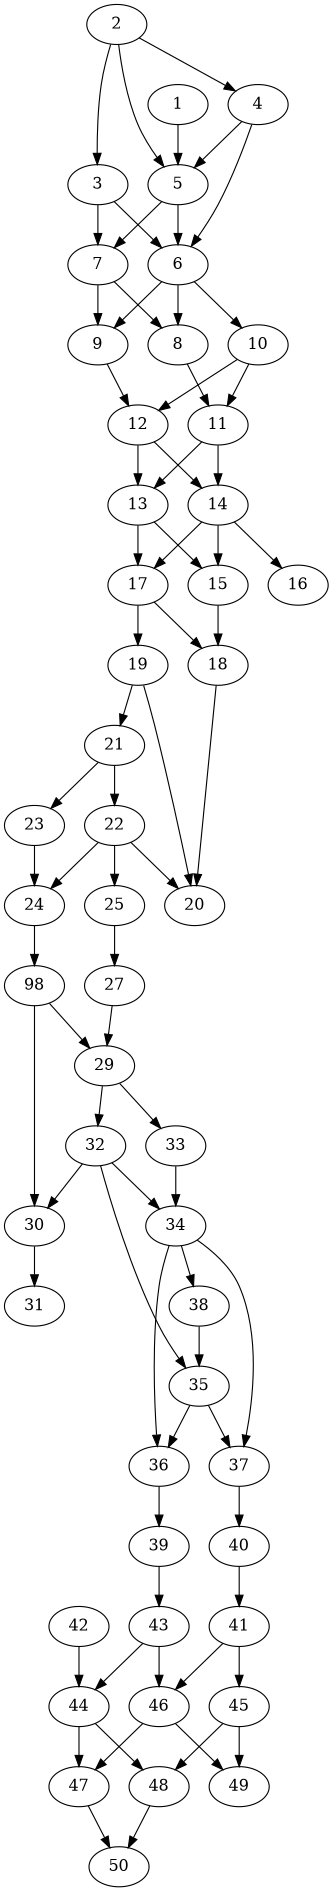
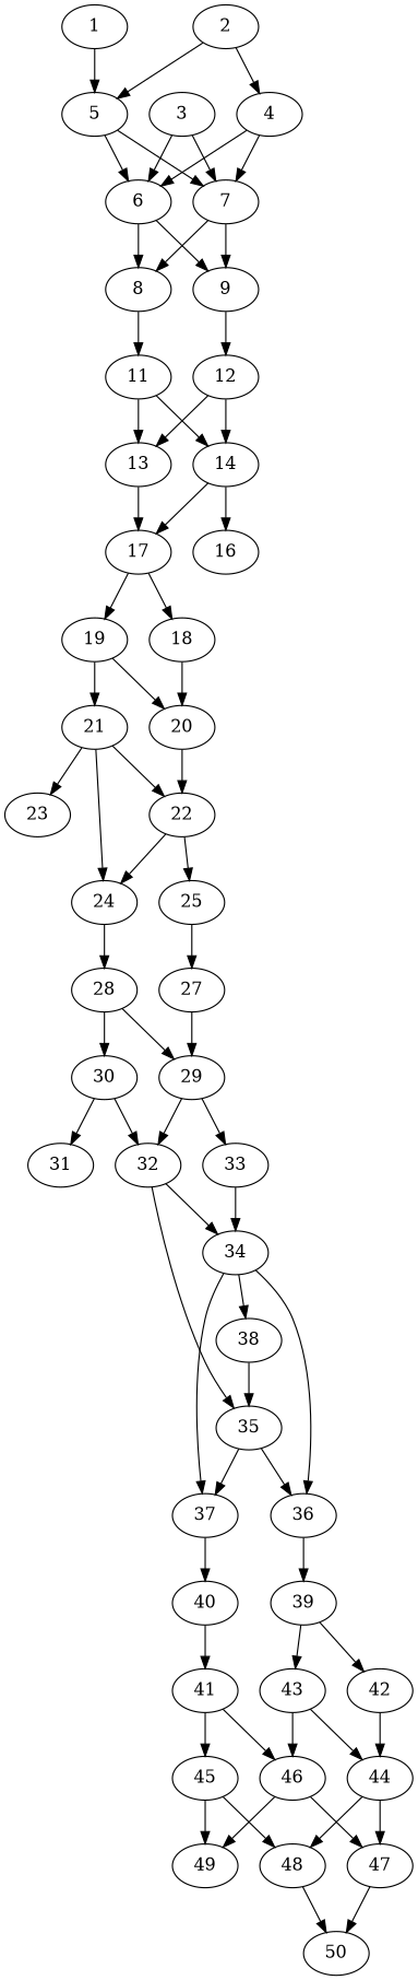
  digraph {
    node [alpha=0.13]
    1 [alpha=0.02 expect_size=19467264]
    5 [alpha=0.12 expect_size=6839296]
    6 [alpha=0.14 expect_size=10132480]
    7 [alpha=0.12 expect_size=25693184]
    8 [alpha=0.10 expect_size=26161152]
    9 [alpha=0.15 expect_size=43834368]
-   10 [expect_size=36250624]
    2 [alpha=0.01 expect_size=20729856]
    3 [alpha=0.11 expect_size=33144832]
    4 [alpha=0.04 expect_size=45234176]
    11 [alpha=0.10 expect_size=21669888]
    12 [alpha=0.06 expect_size=26406912]
    13 [alpha=0.00 expect_size=27966464]
    14 [alpha=0.15 expect_size=7480320]
-   15 [alpha=0.06 expect_size=17577984]
    17 [alpha=0.07 expect_size=30423040]
    16 [expect_size=45348864]
    18 [alpha=0.03 expect_size=10457088]
    19 [alpha=0.14 expect_size=34418688]
    20 [alpha=0.01 expect_size=22224896]
    21 [expect_size=52402176]
    22 [alpha=0.11 expect_size=29243392]
    23 [alpha=0.02 expect_size=42240000]
    24 [alpha=0.09 expect_size=42656768]
    25 [alpha=0.17 expect_size=31406080]
-   28 [alpha=0.14 expect_size=43441152 label=98]
+   28 [alpha=0.14 expect_size=43441152]
    27 [alpha=0.06 expect_size=27814912]
    29 [alpha=0.18 expect_size=49371136]
    30 [alpha=0.16 expect_size=36202496]
    32 [expect_size=19972096]
    33 [alpha=0.16 expect_size=46622720]
    31 [alpha=0.20 expect_size=37389312]
    34 [alpha=0.19 expect_size=50871296]
    35 [alpha=0.08 expect_size=25525248]
    36 [alpha=0.14 expect_size=19364864]
    37 [alpha=0.11 expect_size=37281792]
    38 [alpha=0.10 expect_size=5353472]
    39 [alpha=0.01 expect_size=38871040]
    40 [alpha=0.20 expect_size=34869248]
    42 [alpha=0.07 expect_size=23756800]
    43 [alpha=0.11 expect_size=7052288]
    41 [alpha=0.18 expect_size=24354816]
    44 [alpha=0.11 expect_size=44151808]
    46 [alpha=0.10 expect_size=15695872]
    45 [alpha=0.02 expect_size=42920960]
    48 [alpha=0.01 expect_size=28759040]
    47 [alpha=0.08 expect_size=49767424]
    49 [expect_size=52258816]
    50 [alpha=0.19 expect_size=7884800]
    1 -> 5
    5 -> 6
    5 -> 7
    6 -> 8
    6 -> 9
-   6 -> 10
    7 -> 8
    7 -> 9
    8 -> 11
    9 -> 12
-   10 -> 11
-   10 -> 12
    2 -> 5
-   2 -> 3
    2 -> 4
    3 -> 6
    3 -> 7
    4 -> 6
-   4 -> 5
+   4 -> 7
    11 -> 13
    11 -> 14
    12 -> 13
    12 -> 14
-   13 -> 15
    13 -> 17
-   14 -> 15
    14 -> 17
    14 -> 16
-   15 -> 18
    17 -> 18
    17 -> 19
    18 -> 20
    19 -> 20
    19 -> 21
-   22 -> 20
+   20 -> 22
    21 -> 22
    21 -> 23
    22 -> 24
    22 -> 25
-   23 -> 24
+   21 -> 24
    24 -> 28
    25 -> 27
    28 -> 29
    28 -> 30
    27 -> 29
    29 -> 32
    29 -> 33
-   32 -> 30
+   30 -> 32
    30 -> 31
    32 -> 34
    32 -> 35
    33 -> 34
    34 -> 36
    34 -> 37
    34 -> 38
    35 -> 36
    35 -> 37
    36 -> 39
    37 -> 40
    38 -> 35
+   39 -> 42
    39 -> 43
    40 -> 41
    42 -> 44
    43 -> 44
    43 -> 46
    41 -> 46
    41 -> 45
    44 -> 48
    44 -> 47
    46 -> 47
    46 -> 49
    45 -> 48
    45 -> 49
    48 -> 50
    47 -> 50
  }
